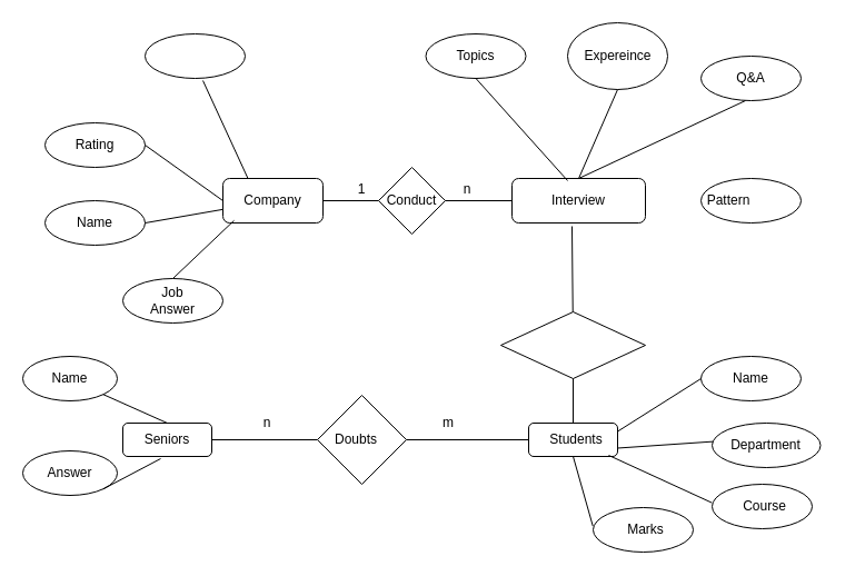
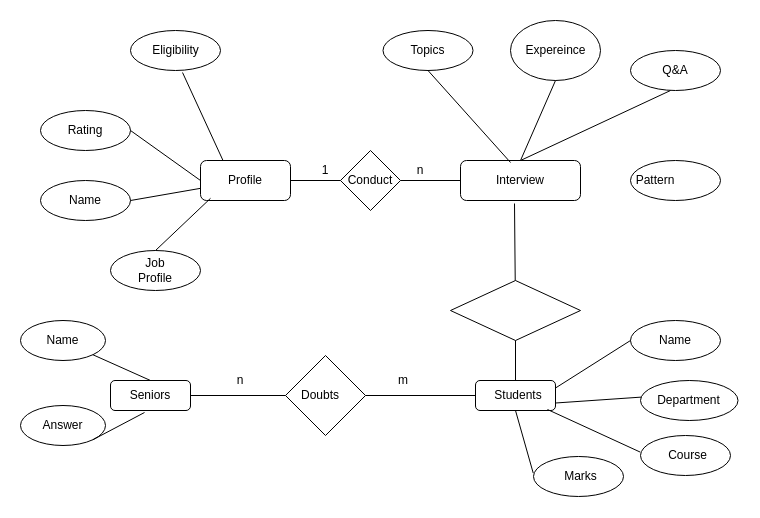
  <mxCell id="0" />
  <mxCell id="1" parent="0" />
  <mxCell id="2" value="" style="ellipse;whiteSpace=wrap;html=1;" vertex="1" parent="1"><mxGeometry x="640" y="435" width="90" height="40" as="geometry" /></mxCell>
  <mxCell id="3" value="" style="rounded=1;whiteSpace=wrap;html=1;" parent="1" vertex="1"><mxGeometry x="200" y="160" width="90" height="40" as="geometry" /></mxCell>
- <mxCell id="4" value="Company" style="text;html=1;strokeColor=none;fillColor=none;align=center;verticalAlign=middle;whiteSpace=wrap;rounded=0;" parent="1" vertex="1"><mxGeometry x="225" y="170" width="40" height="20" as="geometry" /></mxCell>
+ <mxCell id="4" value="Profile" style="text;html=1;strokeColor=none;fillColor=none;align=center;verticalAlign=middle;whiteSpace=wrap;rounded=0;" parent="1" vertex="1"><mxGeometry x="225" y="170" width="40" height="20" as="geometry" /></mxCell>
  <mxCell id="5" value="" style="ellipse;whiteSpace=wrap;html=1;" parent="1" vertex="1"><mxGeometry x="40" y="110" width="90" height="40" as="geometry" /></mxCell>
  <mxCell id="6" value="Rating" style="text;html=1;strokeColor=none;fillColor=none;align=center;verticalAlign=middle;whiteSpace=wrap;rounded=0;" parent="1" vertex="1"><mxGeometry x="65" y="120" width="40" height="20" as="geometry" /></mxCell>
  <mxCell id="7" value="" style="endArrow=none;html=1;entryX=0;entryY=0.5;entryDx=0;entryDy=0;exitX=1;exitY=0.5;exitDx=0;exitDy=0;" parent="1" source="5" target="3" edge="1"><mxGeometry width="50" height="50" relative="1" as="geometry"><mxPoint x="110" y="280" as="sourcePoint" /><mxPoint x="160" y="230" as="targetPoint" /></mxGeometry></mxCell>
  <mxCell id="8" value="" style="ellipse;whiteSpace=wrap;html=1;" parent="1" vertex="1"><mxGeometry x="40" y="180" width="90" height="40" as="geometry" /></mxCell>
  <mxCell id="9" value="Name" style="text;html=1;strokeColor=none;fillColor=none;align=center;verticalAlign=middle;whiteSpace=wrap;rounded=0;" parent="1" vertex="1"><mxGeometry x="65" y="190" width="40" height="20" as="geometry" /></mxCell>
  <mxCell id="10" value="" style="endArrow=none;html=1;exitX=1;exitY=0.5;exitDx=0;exitDy=0;" parent="1" source="8" target="3" edge="1"><mxGeometry width="50" height="50" relative="1" as="geometry"><mxPoint x="40" y="290" as="sourcePoint" /><mxPoint x="90" y="240" as="targetPoint" /></mxGeometry></mxCell>
  <mxCell id="11" value="" style="rounded=1;whiteSpace=wrap;html=1;" parent="1" vertex="1"><mxGeometry x="460" y="160" width="120" height="40" as="geometry" /></mxCell>
  <mxCell id="12" value="Interview" style="text;html=1;strokeColor=none;fillColor=none;align=center;verticalAlign=middle;whiteSpace=wrap;rounded=0;" parent="1" vertex="1"><mxGeometry x="500" y="170" width="40" height="20" as="geometry" /></mxCell>
  <mxCell id="13" value="" style="ellipse;whiteSpace=wrap;html=1;" parent="1" vertex="1"><mxGeometry x="130" y="30" width="90" height="40" as="geometry" /></mxCell>
+ <mxCell id="14" value="Eligibility" style="text;html=1;strokeColor=none;fillColor=none;align=center;verticalAlign=middle;whiteSpace=wrap;rounded=0;" parent="1" vertex="1"><mxGeometry x="157.5" y="40" width="35" height="20" as="geometry" /></mxCell>
  <mxCell id="15" value="" style="endArrow=none;html=1;entryX=0.25;entryY=0;entryDx=0;entryDy=0;exitX=0.578;exitY=1.05;exitDx=0;exitDy=0;exitPerimeter=0;" parent="1" source="13" target="3" edge="1"><mxGeometry width="50" height="50" relative="1" as="geometry"><mxPoint x="40" y="290" as="sourcePoint" /><mxPoint x="90" y="240" as="targetPoint" /></mxGeometry></mxCell>
  <mxCell id="16" value="" style="rhombus;whiteSpace=wrap;html=1;" parent="1" vertex="1"><mxGeometry x="450" y="280" width="130" height="60" as="geometry" /></mxCell>
  <mxCell id="17" value="" style="endArrow=none;html=1;exitX=0.45;exitY=1.075;exitDx=0;exitDy=0;exitPerimeter=0;" parent="1" source="11" target="16" edge="1"><mxGeometry width="50" height="50" relative="1" as="geometry"><mxPoint x="40" y="400" as="sourcePoint" /><mxPoint x="90" y="350" as="targetPoint" /></mxGeometry></mxCell>
  <mxCell id="18" value="" style="rounded=1;whiteSpace=wrap;html=1;" parent="1" vertex="1"><mxGeometry x="475" y="380" width="80" height="30" as="geometry" /></mxCell>
  <mxCell id="19" value="" style="endArrow=none;html=1;entryX=0.5;entryY=1;entryDx=0;entryDy=0;exitX=0.5;exitY=0;exitDx=0;exitDy=0;" parent="1" source="18" target="16" edge="1"><mxGeometry width="50" height="50" relative="1" as="geometry"><mxPoint x="370" y="380" as="sourcePoint" /><mxPoint x="420" y="330" as="targetPoint" /></mxGeometry></mxCell>
  <mxCell id="20" value="Students" style="text;html=1;strokeColor=none;fillColor=none;align=center;verticalAlign=middle;whiteSpace=wrap;rounded=0;" parent="1" vertex="1"><mxGeometry x="497.5" y="385" width="40" height="20" as="geometry" /></mxCell>
  <mxCell id="21" value="" style="ellipse;whiteSpace=wrap;html=1;" parent="1" vertex="1"><mxGeometry x="640" y="380" width="97.5" height="40" as="geometry" /></mxCell>
  <mxCell id="22" value="Department" style="text;html=1;strokeColor=none;fillColor=none;align=center;verticalAlign=middle;whiteSpace=wrap;rounded=0;" parent="1" vertex="1"><mxGeometry x="656.25" y="385" width="65" height="30" as="geometry" /></mxCell>
  <mxCell id="23" value="" style="endArrow=none;html=1;entryX=1;entryY=0.75;entryDx=0;entryDy=0;exitX=0.01;exitY=0.415;exitDx=0;exitDy=0;exitPerimeter=0;" parent="1" source="21" target="18" edge="1"><mxGeometry width="50" height="50" relative="1" as="geometry"><mxPoint x="264" y="418" as="sourcePoint" /><mxPoint x="310" y="400" as="targetPoint" /></mxGeometry></mxCell>
  <mxCell id="24" value="" style="ellipse;whiteSpace=wrap;html=1;" parent="1" vertex="1"><mxGeometry x="382.5" y="30" width="90" height="40" as="geometry" /></mxCell>
  <mxCell id="25" value="Topics" style="text;html=1;strokeColor=none;fillColor=none;align=center;verticalAlign=middle;whiteSpace=wrap;rounded=0;" parent="1" vertex="1"><mxGeometry x="410" y="40" width="35" height="20" as="geometry" /></mxCell>
  <mxCell id="26" value="" style="ellipse;whiteSpace=wrap;html=1;" parent="1" vertex="1"><mxGeometry x="510" y="20" width="90" height="60" as="geometry" /></mxCell>
  <mxCell id="27" value="Expereince" style="text;html=1;strokeColor=none;fillColor=none;align=center;verticalAlign=middle;whiteSpace=wrap;rounded=0;" parent="1" vertex="1"><mxGeometry x="537.5" y="40" width="35" height="20" as="geometry" /></mxCell>
  <mxCell id="28" value="" style="ellipse;whiteSpace=wrap;html=1;" parent="1" vertex="1"><mxGeometry x="630" y="320" width="90" height="40" as="geometry" /></mxCell>
  <mxCell id="29" value="Name" style="text;html=1;strokeColor=none;fillColor=none;align=center;verticalAlign=middle;whiteSpace=wrap;rounded=0;" parent="1" vertex="1"><mxGeometry x="655" y="330" width="40" height="20" as="geometry" /></mxCell>
  <mxCell id="30" value="" style="endArrow=none;html=1;entryX=1;entryY=0.25;entryDx=0;entryDy=0;exitX=0;exitY=0.5;exitDx=0;exitDy=0;" parent="1" source="28" target="18" edge="1"><mxGeometry width="50" height="50" relative="1" as="geometry"><mxPoint x="60" y="550" as="sourcePoint" /><mxPoint x="110" y="500" as="targetPoint" /></mxGeometry></mxCell>
  <mxCell id="31" value="" style="ellipse;whiteSpace=wrap;html=1;" parent="1" vertex="1"><mxGeometry x="630" y="50" width="90" height="40" as="geometry" /></mxCell>
  <mxCell id="32" value="Q&amp;amp;A" style="text;html=1;strokeColor=none;fillColor=none;align=center;verticalAlign=middle;whiteSpace=wrap;rounded=0;" parent="1" vertex="1"><mxGeometry x="655" y="60" width="40" height="20" as="geometry" /></mxCell>
  <mxCell id="33" value="" style="endArrow=none;html=1;entryX=0.417;entryY=0.05;entryDx=0;entryDy=0;entryPerimeter=0;exitX=0.5;exitY=1;exitDx=0;exitDy=0;" parent="1" source="24" target="11" edge="1"><mxGeometry width="50" height="50" relative="1" as="geometry"><mxPoint x="60" y="550" as="sourcePoint" /><mxPoint x="110" y="500" as="targetPoint" /></mxGeometry></mxCell>
  <mxCell id="34" value="" style="endArrow=none;html=1;exitX=0.5;exitY=0;exitDx=0;exitDy=0;entryX=0.5;entryY=1;entryDx=0;entryDy=0;" parent="1" source="11" target="26" edge="1"><mxGeometry width="50" height="50" relative="1" as="geometry"><mxPoint x="550" y="150" as="sourcePoint" /><mxPoint x="600" y="100" as="targetPoint" /></mxGeometry></mxCell>
  <mxCell id="35" value="" style="endArrow=none;html=1;exitX=0.5;exitY=0;exitDx=0;exitDy=0;" parent="1" source="11" edge="1"><mxGeometry width="50" height="50" relative="1" as="geometry"><mxPoint x="660" y="160" as="sourcePoint" /><mxPoint x="670" y="90" as="targetPoint" /></mxGeometry></mxCell>
  <mxCell id="36" value="" style="ellipse;whiteSpace=wrap;html=1;" vertex="1" parent="1"><mxGeometry x="110" y="250" width="90" height="40" as="geometry" /></mxCell>
- <mxCell id="37" value="Job Answer" style="text;html=1;strokeColor=none;fillColor=none;align=center;verticalAlign=middle;whiteSpace=wrap;rounded=0;" vertex="1" parent="1"><mxGeometry x="135" y="260" width="40" height="20" as="geometry" /></mxCell>
+ <mxCell id="37" value="Job Profile" style="text;html=1;strokeColor=none;fillColor=none;align=center;verticalAlign=middle;whiteSpace=wrap;rounded=0;" vertex="1" parent="1"><mxGeometry x="135" y="260" width="40" height="20" as="geometry" /></mxCell>
  <mxCell id="38" value="" style="endArrow=none;html=1;exitX=0.5;exitY=0;exitDx=0;exitDy=0;" edge="1" parent="1" source="36"><mxGeometry width="50" height="50" relative="1" as="geometry"><mxPoint x="140" y="210" as="sourcePoint" /><mxPoint x="210" y="197.826" as="targetPoint" /></mxGeometry></mxCell>
  <mxCell id="39" value="" style="ellipse;whiteSpace=wrap;html=1;" vertex="1" parent="1"><mxGeometry x="630" y="160" width="90" height="40" as="geometry" /></mxCell>
  <mxCell id="40" value="Pattern" style="text;html=1;strokeColor=none;fillColor=none;align=center;verticalAlign=middle;whiteSpace=wrap;rounded=0;" vertex="1" parent="1"><mxGeometry x="635" y="170" width="40" height="20" as="geometry" /></mxCell>
  <mxCell id="41" value="" style="rhombus;whiteSpace=wrap;html=1;" vertex="1" parent="1"><mxGeometry x="340" y="150" width="60" height="60" as="geometry" /></mxCell>
  <mxCell id="42" value="Conduct" style="text;html=1;strokeColor=none;fillColor=none;align=center;verticalAlign=middle;whiteSpace=wrap;rounded=0;" vertex="1" parent="1"><mxGeometry x="350" y="170" width="40" height="20" as="geometry" /></mxCell>
  <mxCell id="43" value="" style="endArrow=none;html=1;exitX=1;exitY=0.5;exitDx=0;exitDy=0;" edge="1" parent="1" target="41"><mxGeometry width="50" height="50" relative="1" as="geometry"><mxPoint x="290" y="180" as="sourcePoint" /><mxPoint x="360" y="167.826" as="targetPoint" /></mxGeometry></mxCell>
  <mxCell id="44" value="" style="endArrow=none;html=1;exitX=0;exitY=0.5;exitDx=0;exitDy=0;entryX=1;entryY=0.5;entryDx=0;entryDy=0;" edge="1" parent="1" source="11" target="41"><mxGeometry width="50" height="50" relative="1" as="geometry"><mxPoint x="300" y="190" as="sourcePoint" /><mxPoint x="353.333" y="196.667" as="targetPoint" /></mxGeometry></mxCell>
  <mxCell id="45" value="1" style="text;html=1;strokeColor=none;fillColor=none;align=center;verticalAlign=middle;whiteSpace=wrap;rounded=0;" vertex="1" parent="1"><mxGeometry x="305" y="160" width="40" height="20" as="geometry" /></mxCell>
  <mxCell id="46" value="n" style="text;html=1;strokeColor=none;fillColor=none;align=center;verticalAlign=middle;whiteSpace=wrap;rounded=0;" vertex="1" parent="1"><mxGeometry x="400" y="160" width="40" height="20" as="geometry" /></mxCell>
  <mxCell id="47" value="Course" style="text;html=1;strokeColor=none;fillColor=none;align=center;verticalAlign=middle;whiteSpace=wrap;rounded=0;" vertex="1" parent="1"><mxGeometry x="655" y="440" width="65" height="30" as="geometry" /></mxCell>
  <mxCell id="48" value="" style="endArrow=none;html=1;entryX=0.9;entryY=0.967;entryDx=0;entryDy=0;exitX=0.01;exitY=0.415;exitDx=0;exitDy=0;exitPerimeter=0;entryPerimeter=0;" edge="1" parent="1" target="18"><mxGeometry width="50" height="50" relative="1" as="geometry"><mxPoint x="639.725" y="451.6" as="sourcePoint" /><mxPoint x="553.75" y="457.5" as="targetPoint" /></mxGeometry></mxCell>
  <mxCell id="49" value="" style="ellipse;whiteSpace=wrap;html=1;" vertex="1" parent="1"><mxGeometry x="533" y="455.99" width="90" height="40" as="geometry" /></mxCell>
  <mxCell id="50" value="Marks" style="text;html=1;strokeColor=none;fillColor=none;align=center;verticalAlign=middle;whiteSpace=wrap;rounded=0;" vertex="1" parent="1"><mxGeometry x="548" y="460.99" width="65" height="30" as="geometry" /></mxCell>
  <mxCell id="51" value="" style="endArrow=none;html=1;exitX=0.01;exitY=0.415;exitDx=0;exitDy=0;exitPerimeter=0;entryX=0.5;entryY=1;entryDx=0;entryDy=0;" edge="1" parent="1" target="18"><mxGeometry width="50" height="50" relative="1" as="geometry"><mxPoint x="532.725" y="472.59" as="sourcePoint" /><mxPoint x="500" y="420" as="targetPoint" /></mxGeometry></mxCell>
  <mxCell id="52" value="" style="rhombus;whiteSpace=wrap;html=1;" vertex="1" parent="1"><mxGeometry x="285" y="355" width="80" height="80" as="geometry" /></mxCell>
  <mxCell id="53" value="Doubts" style="text;html=1;strokeColor=none;fillColor=none;align=center;verticalAlign=middle;whiteSpace=wrap;rounded=0;" vertex="1" parent="1"><mxGeometry x="300" y="385" width="40" height="20" as="geometry" /></mxCell>
  <mxCell id="54" value="" style="rounded=1;whiteSpace=wrap;html=1;" vertex="1" parent="1"><mxGeometry x="110" y="380" width="80" height="30" as="geometry" /></mxCell>
  <mxCell id="55" value="" style="endArrow=none;html=1;entryX=1;entryY=0.5;entryDx=0;entryDy=0;exitX=0;exitY=0.5;exitDx=0;exitDy=0;" edge="1" parent="1" source="52" target="54"><mxGeometry width="50" height="50" relative="1" as="geometry"><mxPoint x="40" y="570" as="sourcePoint" /><mxPoint x="90" y="520" as="targetPoint" /></mxGeometry></mxCell>
  <mxCell id="56" value="" style="endArrow=none;html=1;exitX=1;exitY=0.5;exitDx=0;exitDy=0;entryX=0;entryY=0.5;entryDx=0;entryDy=0;" edge="1" parent="1" source="52" target="18"><mxGeometry width="50" height="50" relative="1" as="geometry"><mxPoint x="390" y="410" as="sourcePoint" /><mxPoint x="440" y="360" as="targetPoint" /></mxGeometry></mxCell>
  <mxCell id="57" value="n" style="text;html=1;strokeColor=none;fillColor=none;align=center;verticalAlign=middle;whiteSpace=wrap;rounded=0;" vertex="1" parent="1"><mxGeometry x="220" y="370" width="40" height="20" as="geometry" /></mxCell>
  <mxCell id="58" value="m" style="text;html=1;strokeColor=none;fillColor=none;align=center;verticalAlign=middle;whiteSpace=wrap;rounded=0;" vertex="1" parent="1"><mxGeometry x="383" y="370" width="40" height="20" as="geometry" /></mxCell>
  <mxCell id="59" value="Seniors" style="text;html=1;strokeColor=none;fillColor=none;align=center;verticalAlign=middle;whiteSpace=wrap;rounded=0;" vertex="1" parent="1"><mxGeometry x="130" y="385" width="40" height="20" as="geometry" /></mxCell>
  <mxCell id="60" value="" style="ellipse;whiteSpace=wrap;html=1;" vertex="1" parent="1"><mxGeometry x="20" y="320" width="85" height="40" as="geometry" /></mxCell>
  <mxCell id="61" value="Name" style="text;html=1;strokeColor=none;fillColor=none;align=center;verticalAlign=middle;whiteSpace=wrap;rounded=0;" vertex="1" parent="1"><mxGeometry x="41.25" y="330" width="42.5" height="20" as="geometry" /></mxCell>
  <mxCell id="62" value="" style="endArrow=none;html=1;exitX=1;exitY=1;exitDx=0;exitDy=0;entryX=0.5;entryY=0;entryDx=0;entryDy=0;" edge="1" parent="1" source="60" target="54"><mxGeometry width="50" height="50" relative="1" as="geometry"><mxPoint x="80" y="350" as="sourcePoint" /><mxPoint x="150" y="370" as="targetPoint" /></mxGeometry></mxCell>
  <mxCell id="63" value="" style="ellipse;whiteSpace=wrap;html=1;" vertex="1" parent="1"><mxGeometry x="20" y="405" width="85" height="40" as="geometry" /></mxCell>
  <mxCell id="64" value="Answer" style="text;html=1;strokeColor=none;fillColor=none;align=center;verticalAlign=middle;whiteSpace=wrap;rounded=0;" vertex="1" parent="1"><mxGeometry x="41.25" y="415" width="42.5" height="20" as="geometry" /></mxCell>
  <mxCell id="65" value="" style="endArrow=none;html=1;exitX=1;exitY=1;exitDx=0;exitDy=0;entryX=0.425;entryY=1.067;entryDx=0;entryDy=0;entryPerimeter=0;" edge="1" parent="1" source="63" target="54"><mxGeometry width="50" height="50" relative="1" as="geometry"><mxPoint x="80" y="435" as="sourcePoint" /><mxPoint x="150" y="465" as="targetPoint" /></mxGeometry></mxCell>
